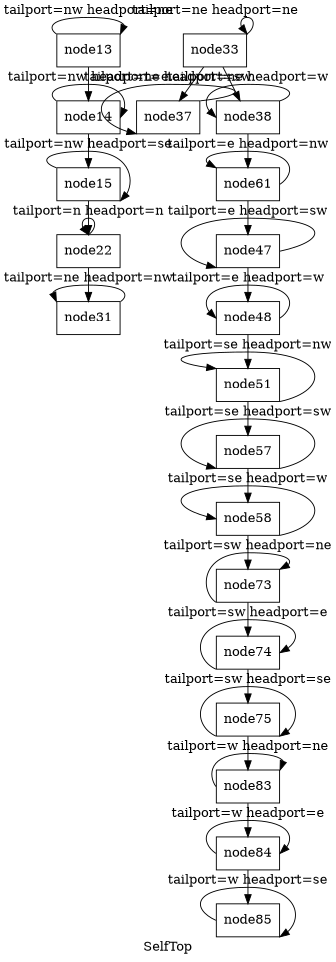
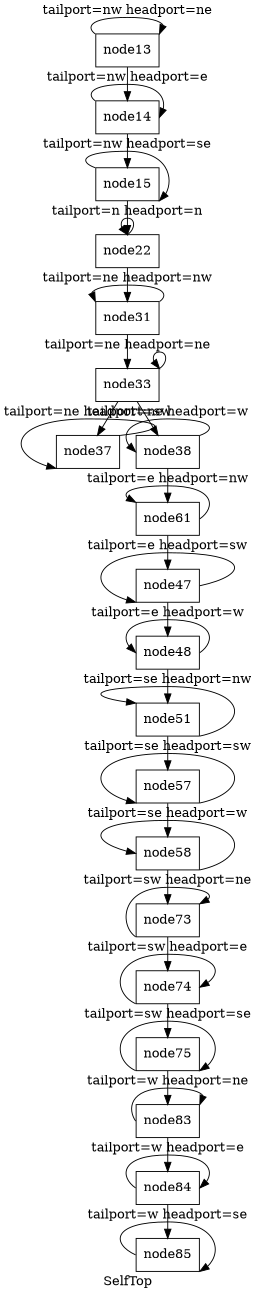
  digraph {
    label=SelfTop
    node [shape=box]
    node13
    node14
    node15
    node22
    node31
    node33
    node37
    node38
    n9 [label=node61]
    node47
    node48
    node51
    node57
    node58
    node73
    node74
    node75
    node83
    node84
    node85
    node13 -> node13 [headport=ne label="tailport=nw headport=ne" tailport=nw]
    node13 -> node14
    node14 -> node14 [headport=e label="tailport=nw headport=e" tailport=nw]
    node14 -> node15
    node15 -> node15 [headport=se label="tailport=nw headport=se" tailport=nw]
    node15 -> node22
    node22 -> node22 [headport=n label="tailport=n headport=n" tailport=n]
    node22 -> node31
    node31 -> node31 [headport=nw label="tailport=ne headport=nw" tailport=ne]
+   node31 -> node33
    node33 -> node33 [headport=ne label="tailport=ne headport=ne" tailport=ne]
    node33 -> node37
    node33 -> node38
    node37 -> node37 [headport=sw label="tailport=ne headport=sw" tailport=ne]
    node38 -> node38 [headport=w label="tailport=ne headport=w" tailport=ne]
    node38 -> n9
    n9 -> n9 [headport=nw label="tailport=e headport=nw" tailport=e]
    n9 -> node47
    node47 -> node47 [headport=sw label="tailport=e headport=sw" tailport=e]
    node47 -> node48
    node48 -> node48 [headport=w label="tailport=e headport=w" tailport=e]
    node48 -> node51
    node51 -> node51 [headport=nw label="tailport=se headport=nw" tailport=se]
    node51 -> node57
    node57 -> node57 [headport=sw label="tailport=se headport=sw" tailport=se]
    node57 -> node58
    node58 -> node58 [headport=w label="tailport=se headport=w" tailport=se]
    node58 -> node73
    node73 -> node73 [headport=ne label="tailport=sw headport=ne" tailport=sw]
    node73 -> node74
    node74 -> node74 [headport=e label="tailport=sw headport=e" tailport=sw]
    node74 -> node75
    node75 -> node75 [headport=se label="tailport=sw headport=se" tailport=sw]
    node75 -> node83
    node83 -> node83 [headport=ne label="tailport=w headport=ne" tailport=w]
    node83 -> node84
    node84 -> node84 [headport=e label="tailport=w headport=e" tailport=w]
    node84 -> node85
    node85 -> node85 [headport=se label="tailport=w headport=se" tailport=w]
  }
